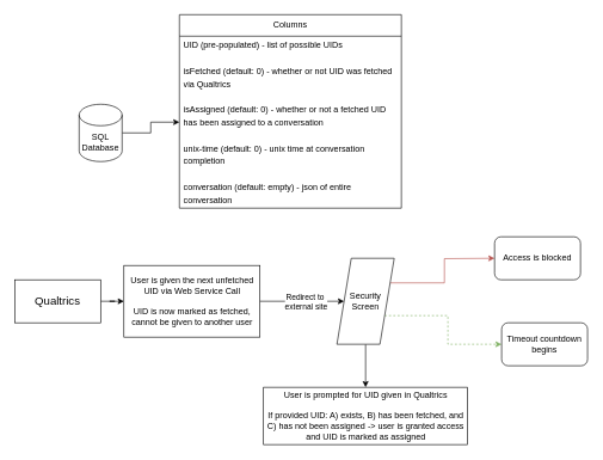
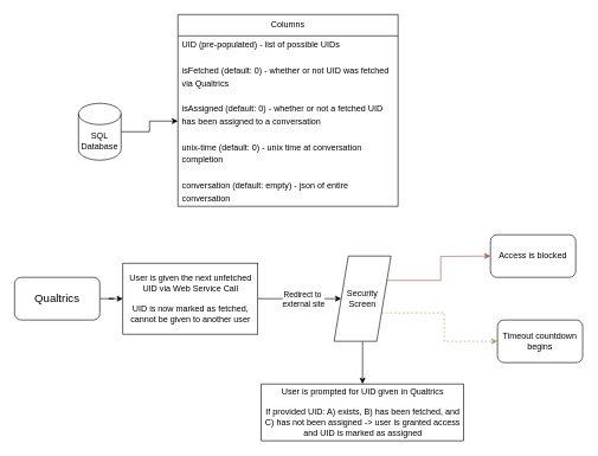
  <mxCell id="0" />
  <mxCell id="1" parent="0" />
  <mxCell id="2" style="edgeStyle=orthogonalEdgeStyle;rounded=0;orthogonalLoop=1;jettySize=auto;html=1;entryX=0;entryY=0.5;entryDx=0;entryDy=0;" edge="1" parent="1" source="3" target="16"><mxGeometry relative="1" as="geometry" /></mxCell>
- <mxCell id="3" value="&lt;font style=&quot;font-size: 16px;&quot;&gt;Qualtrics&lt;/font&gt;" style="whiteSpace=wrap;html=1;rounded=0;" parent="1" vertex="1"><mxGeometry x="20" y="390" width="120" height="60" as="geometry" /></mxCell>
+ <mxCell id="3" value="&lt;font style=&quot;font-size: 16px;&quot;&gt;Qualtrics&lt;/font&gt;" style="rounded=1;whiteSpace=wrap;html=1;" parent="1" vertex="1"><mxGeometry x="20" y="390" width="120" height="60" as="geometry" /></mxCell>
  <mxCell id="4" value="" style="edgeStyle=orthogonalEdgeStyle;rounded=0;orthogonalLoop=1;jettySize=auto;html=1;fillColor=#d5e8d4;strokeColor=#82b366;exitX=1;exitY=0.75;exitDx=0;exitDy=0;entryX=0;entryY=0.5;entryDx=0;entryDy=0;dashed=1;" parent="1" source="7" target="8" edge="1"><mxGeometry relative="1" as="geometry"><mxPoint x="690.14" y="480.048" as="targetPoint" /></mxGeometry></mxCell>
  <mxCell id="5" style="edgeStyle=orthogonalEdgeStyle;rounded=0;orthogonalLoop=1;jettySize=auto;html=1;fillColor=#f8cecc;strokeColor=#b85450;exitX=1;exitY=0.25;exitDx=0;exitDy=0;" parent="1" source="7" edge="1"><mxGeometry relative="1" as="geometry"><mxPoint x="690.14" y="360" as="targetPoint" /></mxGeometry></mxCell>
  <mxCell id="6" value="" style="edgeStyle=orthogonalEdgeStyle;rounded=0;orthogonalLoop=1;jettySize=auto;html=1;" edge="1" parent="1" source="7" target="17"><mxGeometry relative="1" as="geometry" /></mxCell>
  <mxCell id="7" value="Security&lt;div&gt;Screen&lt;/div&gt;" style="shape=parallelogram;perimeter=parallelogramPerimeter;whiteSpace=wrap;html=1;fixedSize=1;" parent="1" vertex="1"><mxGeometry x="470" y="360" width="80" height="120" as="geometry" /></mxCell>
  <mxCell id="8" value="Timeout countdown begins" style="whiteSpace=wrap;html=1;rounded=1;" parent="1" vertex="1"><mxGeometry x="700" y="450" width="120" height="60" as="geometry" /></mxCell>
  <mxCell id="9" value="Access is blocked" style="rounded=1;whiteSpace=wrap;html=1;" parent="1" vertex="1"><mxGeometry x="690.14" y="330" width="120" height="60" as="geometry" /></mxCell>
  <mxCell id="10" style="edgeStyle=orthogonalEdgeStyle;rounded=0;orthogonalLoop=1;jettySize=auto;html=1;entryX=0;entryY=0.5;entryDx=0;entryDy=0;" edge="1" parent="1" source="11" target="13"><mxGeometry relative="1" as="geometry" /></mxCell>
  <mxCell id="11" value="SQL&lt;div&gt;Database&lt;/div&gt;" style="shape=cylinder3;whiteSpace=wrap;html=1;boundedLbl=1;backgroundOutline=1;size=15;" vertex="1" parent="1"><mxGeometry x="110" y="145" width="60" height="80" as="geometry" /></mxCell>
  <mxCell id="12" value="Columns" style="swimlane;fontStyle=0;childLayout=stackLayout;horizontal=1;startSize=30;horizontalStack=0;resizeParent=1;resizeParentMax=0;resizeLast=0;collapsible=1;marginBottom=0;whiteSpace=wrap;html=1;" vertex="1" parent="1"><mxGeometry x="250" y="20" width="310" height="270" as="geometry" /></mxCell>
  <mxCell id="13" value="&lt;div style=&quot;line-height: 150%;&quot;&gt;&lt;span style=&quot;background-color: initial;&quot;&gt;UID (pre-populated) - list of possible UIDs&lt;/span&gt;&lt;/div&gt;&lt;div style=&quot;line-height: 150%;&quot;&gt;&lt;span style=&quot;background-color: initial;&quot;&gt;&lt;br&gt;&lt;/span&gt;&lt;/div&gt;&lt;div style=&quot;line-height: 150%;&quot;&gt;&lt;span style=&quot;background-color: initial;&quot;&gt;isFetched (default: 0) - whether or not UID was fetched via Qualtrics&lt;/span&gt;&lt;/div&gt;&lt;div style=&quot;line-height: 150%;&quot;&gt;&lt;span style=&quot;background-color: initial;&quot;&gt;&lt;br&gt;&lt;/span&gt;&lt;/div&gt;&lt;div style=&quot;line-height: 150%;&quot;&gt;&lt;span style=&quot;background-color: initial;&quot;&gt;isAssigned (default: 0) - whether or not a fetched UID has been assigned to a conversation&lt;/span&gt;&lt;/div&gt;&lt;div style=&quot;line-height: 150%;&quot;&gt;&lt;span style=&quot;background-color: initial;&quot;&gt;&lt;br&gt;&lt;/span&gt;&lt;/div&gt;&lt;div style=&quot;line-height: 150%;&quot;&gt;&lt;span style=&quot;background-color: initial;&quot;&gt;unix-time (default: 0) - unix time at conversation completion&lt;/span&gt;&lt;/div&gt;&lt;div style=&quot;line-height: 150%;&quot;&gt;&lt;span style=&quot;background-color: initial;&quot;&gt;&lt;br&gt;&lt;/span&gt;&lt;/div&gt;&lt;div style=&quot;line-height: 150%;&quot;&gt;&lt;span style=&quot;background-color: initial;&quot;&gt;conversation (default: empty) - json of entire conversation&lt;/span&gt;&lt;/div&gt;" style="text;strokeColor=none;fillColor=none;align=left;verticalAlign=middle;spacingLeft=4;spacingRight=4;overflow=hidden;points=[[0,0.5],[1,0.5]];portConstraint=eastwest;rotatable=0;whiteSpace=wrap;html=1;" vertex="1" parent="12"><mxGeometry y="30" width="310" height="240" as="geometry" /></mxCell>
  <mxCell id="14" style="edgeStyle=orthogonalEdgeStyle;rounded=0;orthogonalLoop=1;jettySize=auto;html=1;entryX=0;entryY=0.5;entryDx=0;entryDy=0;" edge="1" parent="1" source="16" target="7"><mxGeometry relative="1" as="geometry" /></mxCell>
  <mxCell id="15" value="Redirect to&amp;nbsp;&lt;div&gt;external site&lt;/div&gt;" style="edgeLabel;html=1;align=center;verticalAlign=middle;resizable=0;points=[];" vertex="1" connectable="0" parent="14"><mxGeometry x="-0.045" y="2" relative="1" as="geometry"><mxPoint x="8" y="2" as="offset" /></mxGeometry></mxCell>
  <mxCell id="16" value="&lt;div&gt;User is given the next unfetched UID via Web Service Call&lt;/div&gt;&lt;div&gt;&lt;br&gt;&lt;/div&gt;&lt;div&gt;UID is now marked as fetched, cannot be given to another user&lt;/div&gt;" style="rounded=0;whiteSpace=wrap;html=1;" vertex="1" parent="1"><mxGeometry x="172.5" y="370" width="190" height="100" as="geometry" /></mxCell>
  <mxCell id="17" value="User is prompted for UID given in Qualtrics&lt;div&gt;&lt;br&gt;&lt;/div&gt;&lt;div&gt;If provided UID: A) exists, B) has been fetched, and C) has not been assigned -&amp;gt; user is granted access and UID is marked as assigned&lt;/div&gt;" style="whiteSpace=wrap;html=1;" vertex="1" parent="1"><mxGeometry x="367.5" y="540" width="285" height="80" as="geometry" /></mxCell>
